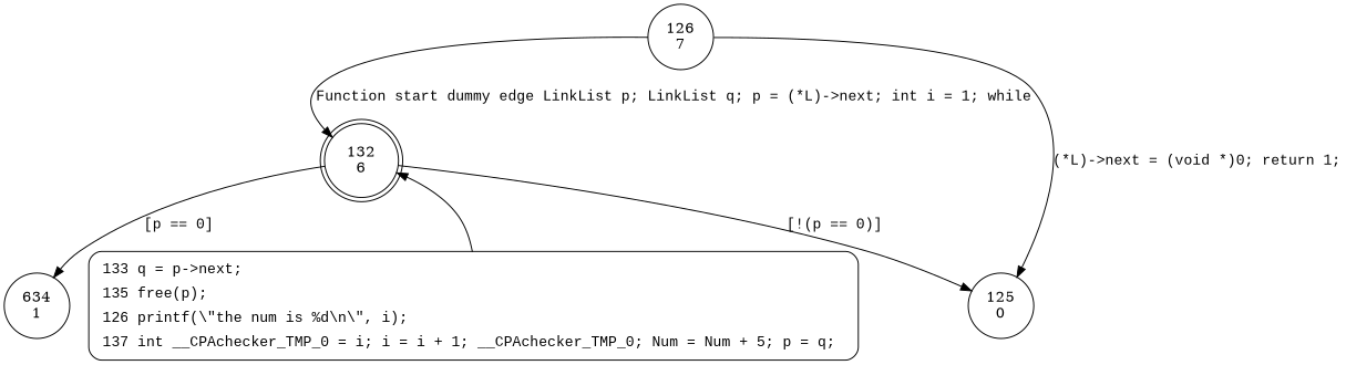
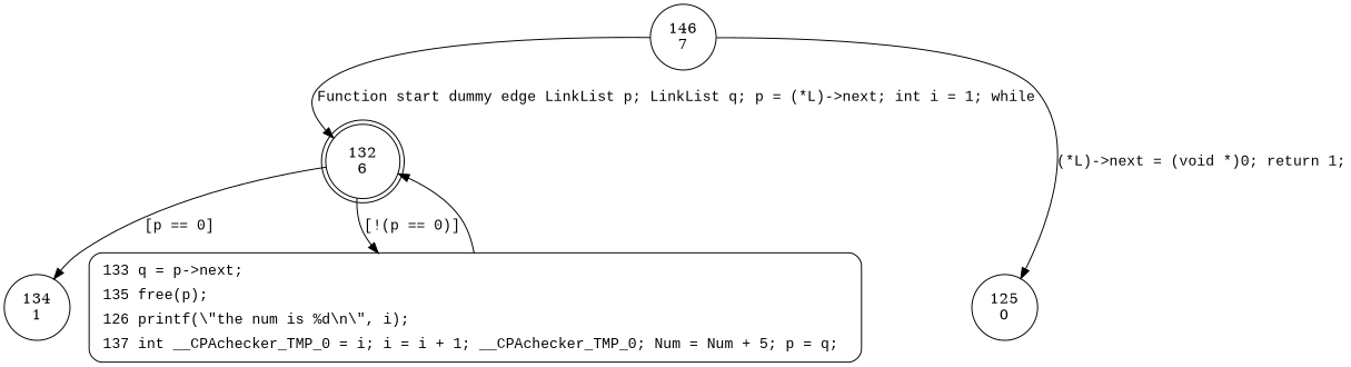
  digraph {
    node [shape=circle]
    edge [fontname="Courier New"]
    n1 [label="132\n6" shape=doublecircle]
-   n2 [label="634\n1"]
+   n2 [label="134\n1"]
    n3 [fillcolor=white fontname="Courier New" label=<<table border="0" cellborder="0" cellpadding="3" bgcolor="white"><tr><td align="right">133</td><td align="left">q = p-&gt;next;</td></tr><tr><td align="right">135</td><td align="left">free(p);</td></tr><tr><td align="right">126</td><td align="left">printf(\"the num is %d\n\", i);</td></tr><tr><td align="right">137</td><td align="left">int __CPAchecker_TMP_0 = i; i = i + 1; __CPAchecker_TMP_0; Num = Num + 5; p = q; </td></tr></table>> penwidth=1 shape=Mrecord style="filled,bold"]
    n4 [label="125\n0"]
-   n5 [label="126\n7"]
+   n5 [label="146\n7"]
    n1 -> n2 [label="[p == 0]"]
-   n1 -> n4 [label="[!(p == 0)]"]
+   n1 -> n3 [label="[!(p == 0)]"]
    n3 -> n1 [fontname=""]
    n5 -> n1 [label="Function start dummy edge LinkList p; LinkList q; p = (*L)->next; int i = 1; while"]
    n5 -> n4 [label="(*L)->next = (void *)0; return 1;"]
  }
